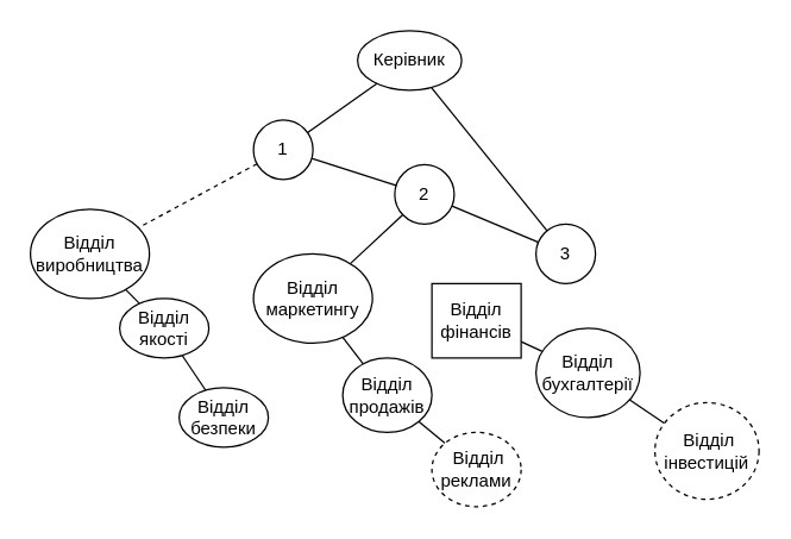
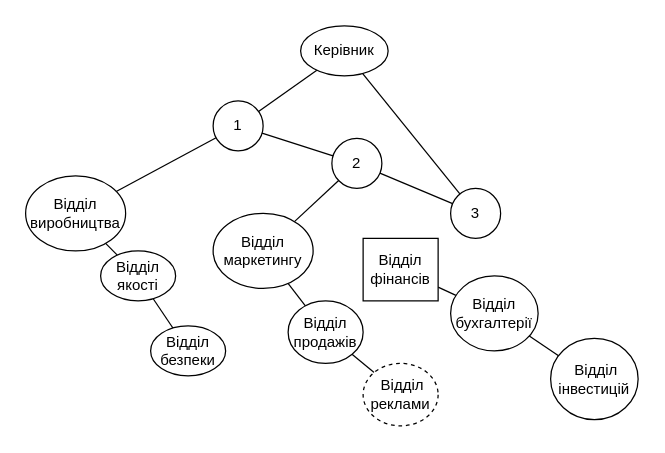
  <mxCell id="0" />
  <mxCell id="1" parent="0" />
  <mxCell id="2" value="" style="rounded=0;orthogonalLoop=1;jettySize=auto;html=1;endArrow=none;endFill=0;" parent="1" source="4" target="6" edge="1"><mxGeometry relative="1" as="geometry" /></mxCell>
  <mxCell id="3" value="" style="rounded=0;orthogonalLoop=1;jettySize=auto;html=1;endArrow=none;endFill=0;" parent="1" source="6" target="9" edge="1"><mxGeometry relative="1" as="geometry" /></mxCell>
  <mxCell id="4" value="Керівник" style="ellipse;whiteSpace=wrap;html=1;endArrow=none;rounded=0;endFill=0;" parent="1" vertex="1"><mxGeometry x="240" y="20" width="70" height="40" as="geometry" /></mxCell>
- <mxCell id="5" value="" style="rounded=0;orthogonalLoop=1;jettySize=auto;html=1;endArrow=none;endFill=0;dashed=1;" parent="1" source="6" target="13" edge="1"><mxGeometry relative="1" as="geometry" /></mxCell>
+ <mxCell id="5" value="" style="rounded=0;orthogonalLoop=1;jettySize=auto;html=1;endArrow=none;endFill=0;" parent="1" source="6" target="13" edge="1"><mxGeometry relative="1" as="geometry" /></mxCell>
  <mxCell id="6" value="1" style="ellipse;whiteSpace=wrap;html=1;endArrow=none;rounded=0;endFill=0;" parent="1" vertex="1"><mxGeometry x="170" y="80" width="40" height="40" as="geometry" /></mxCell>
  <mxCell id="7" value="" style="rounded=0;orthogonalLoop=1;jettySize=auto;html=1;endArrow=none;endFill=0;" parent="1" source="9" target="11" edge="1"><mxGeometry relative="1" as="geometry" /></mxCell>
  <mxCell id="8" value="" style="rounded=0;orthogonalLoop=1;jettySize=auto;html=1;endArrow=none;endFill=0;" parent="1" source="9" target="18" edge="1"><mxGeometry relative="1" as="geometry"><mxPoint x="243" y="181" as="sourcePoint" /></mxGeometry></mxCell>
  <mxCell id="9" value="2" style="ellipse;whiteSpace=wrap;html=1;endArrow=none;rounded=0;endFill=0;" parent="1" vertex="1"><mxGeometry x="265" y="110" width="40" height="40" as="geometry" /></mxCell>
  <mxCell id="10" value="" style="rounded=0;orthogonalLoop=1;jettySize=auto;html=1;endArrow=none;endFill=0;" parent="1" source="11" target="4" edge="1"><mxGeometry relative="1" as="geometry" /></mxCell>
  <mxCell id="11" value="3" style="ellipse;whiteSpace=wrap;html=1;endArrow=none;rounded=0;endFill=0;" parent="1" vertex="1"><mxGeometry x="360" y="150" width="40" height="40" as="geometry" /></mxCell>
  <mxCell id="12" value="" style="rounded=0;orthogonalLoop=1;jettySize=auto;html=1;endArrow=none;endFill=0;" parent="1" source="13" target="15" edge="1"><mxGeometry relative="1" as="geometry" /></mxCell>
  <mxCell id="13" value="Відділ виробництва" style="ellipse;whiteSpace=wrap;html=1;" parent="1" vertex="1"><mxGeometry x="20" y="140" width="80" height="60" as="geometry" /></mxCell>
  <mxCell id="14" value="" style="rounded=0;orthogonalLoop=1;jettySize=auto;html=1;endArrow=none;endFill=0;" parent="1" source="15" target="16" edge="1"><mxGeometry relative="1" as="geometry" /></mxCell>
  <mxCell id="15" value="Відділ якості" style="ellipse;whiteSpace=wrap;html=1;endArrow=none;rounded=0;endFill=0;" parent="1" vertex="1"><mxGeometry x="80" y="200" width="60" height="40" as="geometry" /></mxCell>
  <mxCell id="16" value="Відділ безпеки" style="ellipse;whiteSpace=wrap;html=1;endArrow=none;rounded=0;endFill=0;" parent="1" vertex="1"><mxGeometry x="120" y="260" width="60" height="40" as="geometry" /></mxCell>
  <mxCell id="17" value="" style="rounded=0;orthogonalLoop=1;jettySize=auto;html=1;endArrow=none;endFill=0;" parent="1" source="18" target="20" edge="1"><mxGeometry relative="1" as="geometry" /></mxCell>
  <mxCell id="18" value="Відділ маркетингу" style="ellipse;whiteSpace=wrap;html=1;endArrow=none;rounded=0;endFill=0;" parent="1" vertex="1"><mxGeometry x="170" y="170" width="80" height="60" as="geometry" /></mxCell>
  <mxCell id="19" value="" style="rounded=0;orthogonalLoop=1;jettySize=auto;html=1;endArrow=none;endFill=0;" parent="1" source="20" target="21" edge="1"><mxGeometry relative="1" as="geometry" /></mxCell>
  <mxCell id="20" value="Відділ продажів" style="ellipse;whiteSpace=wrap;html=1;endArrow=none;rounded=0;endFill=0;" parent="1" vertex="1"><mxGeometry x="230" y="240" width="60" height="50" as="geometry" /></mxCell>
  <mxCell id="21" value=" Відділ реклами" style="ellipse;whiteSpace=wrap;html=1;endArrow=none;rounded=0;endFill=0;dashed=1;" parent="1" vertex="1"><mxGeometry x="290" y="290" width="60" height="50" as="geometry" /></mxCell>
  <mxCell id="22" value="" style="rounded=0;orthogonalLoop=1;jettySize=auto;html=1;endArrow=none;endFill=0;" parent="1" source="23" target="25" edge="1"><mxGeometry relative="1" as="geometry" /></mxCell>
  <mxCell id="23" value="Відділ фінансів" style="whiteSpace=wrap;html=1;endArrow=none;endFill=0;rounded=0;" parent="1" vertex="1"><mxGeometry x="290" y="190" width="60" height="50" as="geometry" /></mxCell>
  <mxCell id="24" value="" style="rounded=0;orthogonalLoop=1;jettySize=auto;html=1;endArrow=none;endFill=0;" parent="1" source="25" target="26" edge="1"><mxGeometry relative="1" as="geometry" /></mxCell>
  <mxCell id="25" value="Відділ бухгалтерії" style="ellipse;whiteSpace=wrap;html=1;endArrow=none;rounded=0;endFill=0;" parent="1" vertex="1"><mxGeometry x="360" y="220" width="70" height="60" as="geometry" /></mxCell>
- <mxCell id="26" value=" Відділ інвестицій" style="ellipse;whiteSpace=wrap;html=1;endArrow=none;rounded=0;endFill=0;dashed=1;" parent="1" vertex="1"><mxGeometry x="440" y="270" width="70" height="65" as="geometry" /></mxCell>
+ <mxCell id="26" value=" Відділ інвестицій" style="ellipse;whiteSpace=wrap;html=1;endArrow=none;rounded=0;endFill=0;" parent="1" vertex="1"><mxGeometry x="440" y="270" width="70" height="65" as="geometry" /></mxCell>
